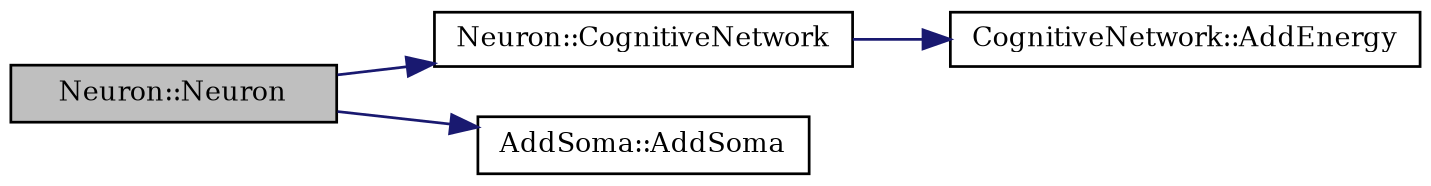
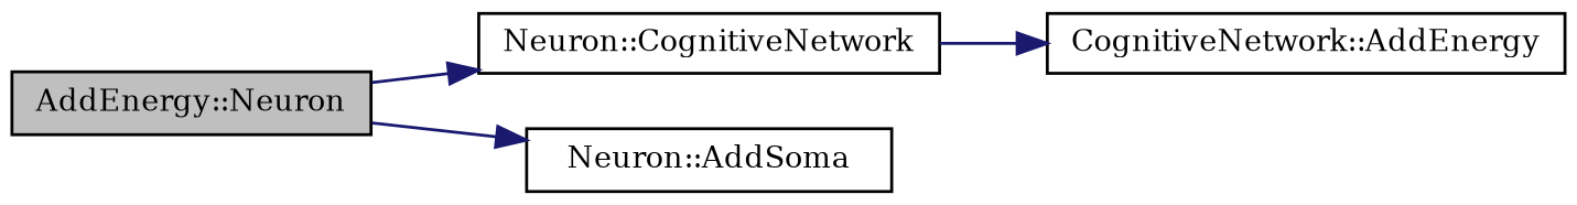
  digraph {
    fontname="DejaVu Serif"
    rankdir=LR
    node [color=black fillcolor=white fontname="DejaVu Serif" fontsize=10 shape=record style=filled]
    edge [color=midnightblue fontname="DejaVu Serif" fontsize=10 labelfontname=Helvetica labelfontsize=10 style=solid]
-   n1 [fillcolor=grey75 fontcolor=black height=0.2 label="Neuron::Neuron" width=0.4]
+   n1 [fillcolor=grey75 fontcolor=black height=0.2 label="AddEnergy::Neuron" width=0.4]
    n2 [height=0.2 label="Neuron::CognitiveNetwork" width=0.4]
-   n3 [height=0.2 label="AddSoma::AddSoma" width=0.4]
+   n3 [height=0.2 label="Neuron::AddSoma" width=0.4]
    n4 [height=0.2 label="CognitiveNetwork::AddEnergy" width=0.4]
    n1 -> n2
    n1 -> n3
    n2 -> n4
  }
